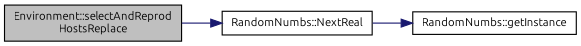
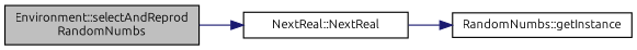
  digraph {
    fontname=Ubuntu
    rankdir=LR
    node [color=black fillcolor=white fontname=Ubuntu fontsize=10 shape=record style=filled]
    edge [color=midnightblue fontname=Ubuntu fontsize=10 labelfontname=Helvetica labelfontsize=10 style=solid]
-   n1 [fillcolor=grey75 fontcolor=black height=0.2 label="Environment::selectAndReprod\lHostsReplace" width=0.4]
-   n2 [height=0.2 label="RandomNumbs::NextReal" width=0.4]
+   n1 [fillcolor=grey75 fontcolor=black height=0.2 label="Environment::selectAndReprod\lRandomNumbs" width=0.4]
+   n2 [height=0.2 label="NextReal::NextReal" width=0.4]
    n3 [height=0.2 label="RandomNumbs::getInstance" width=0.4]
    n1 -> n2
    n2 -> n3
  }
